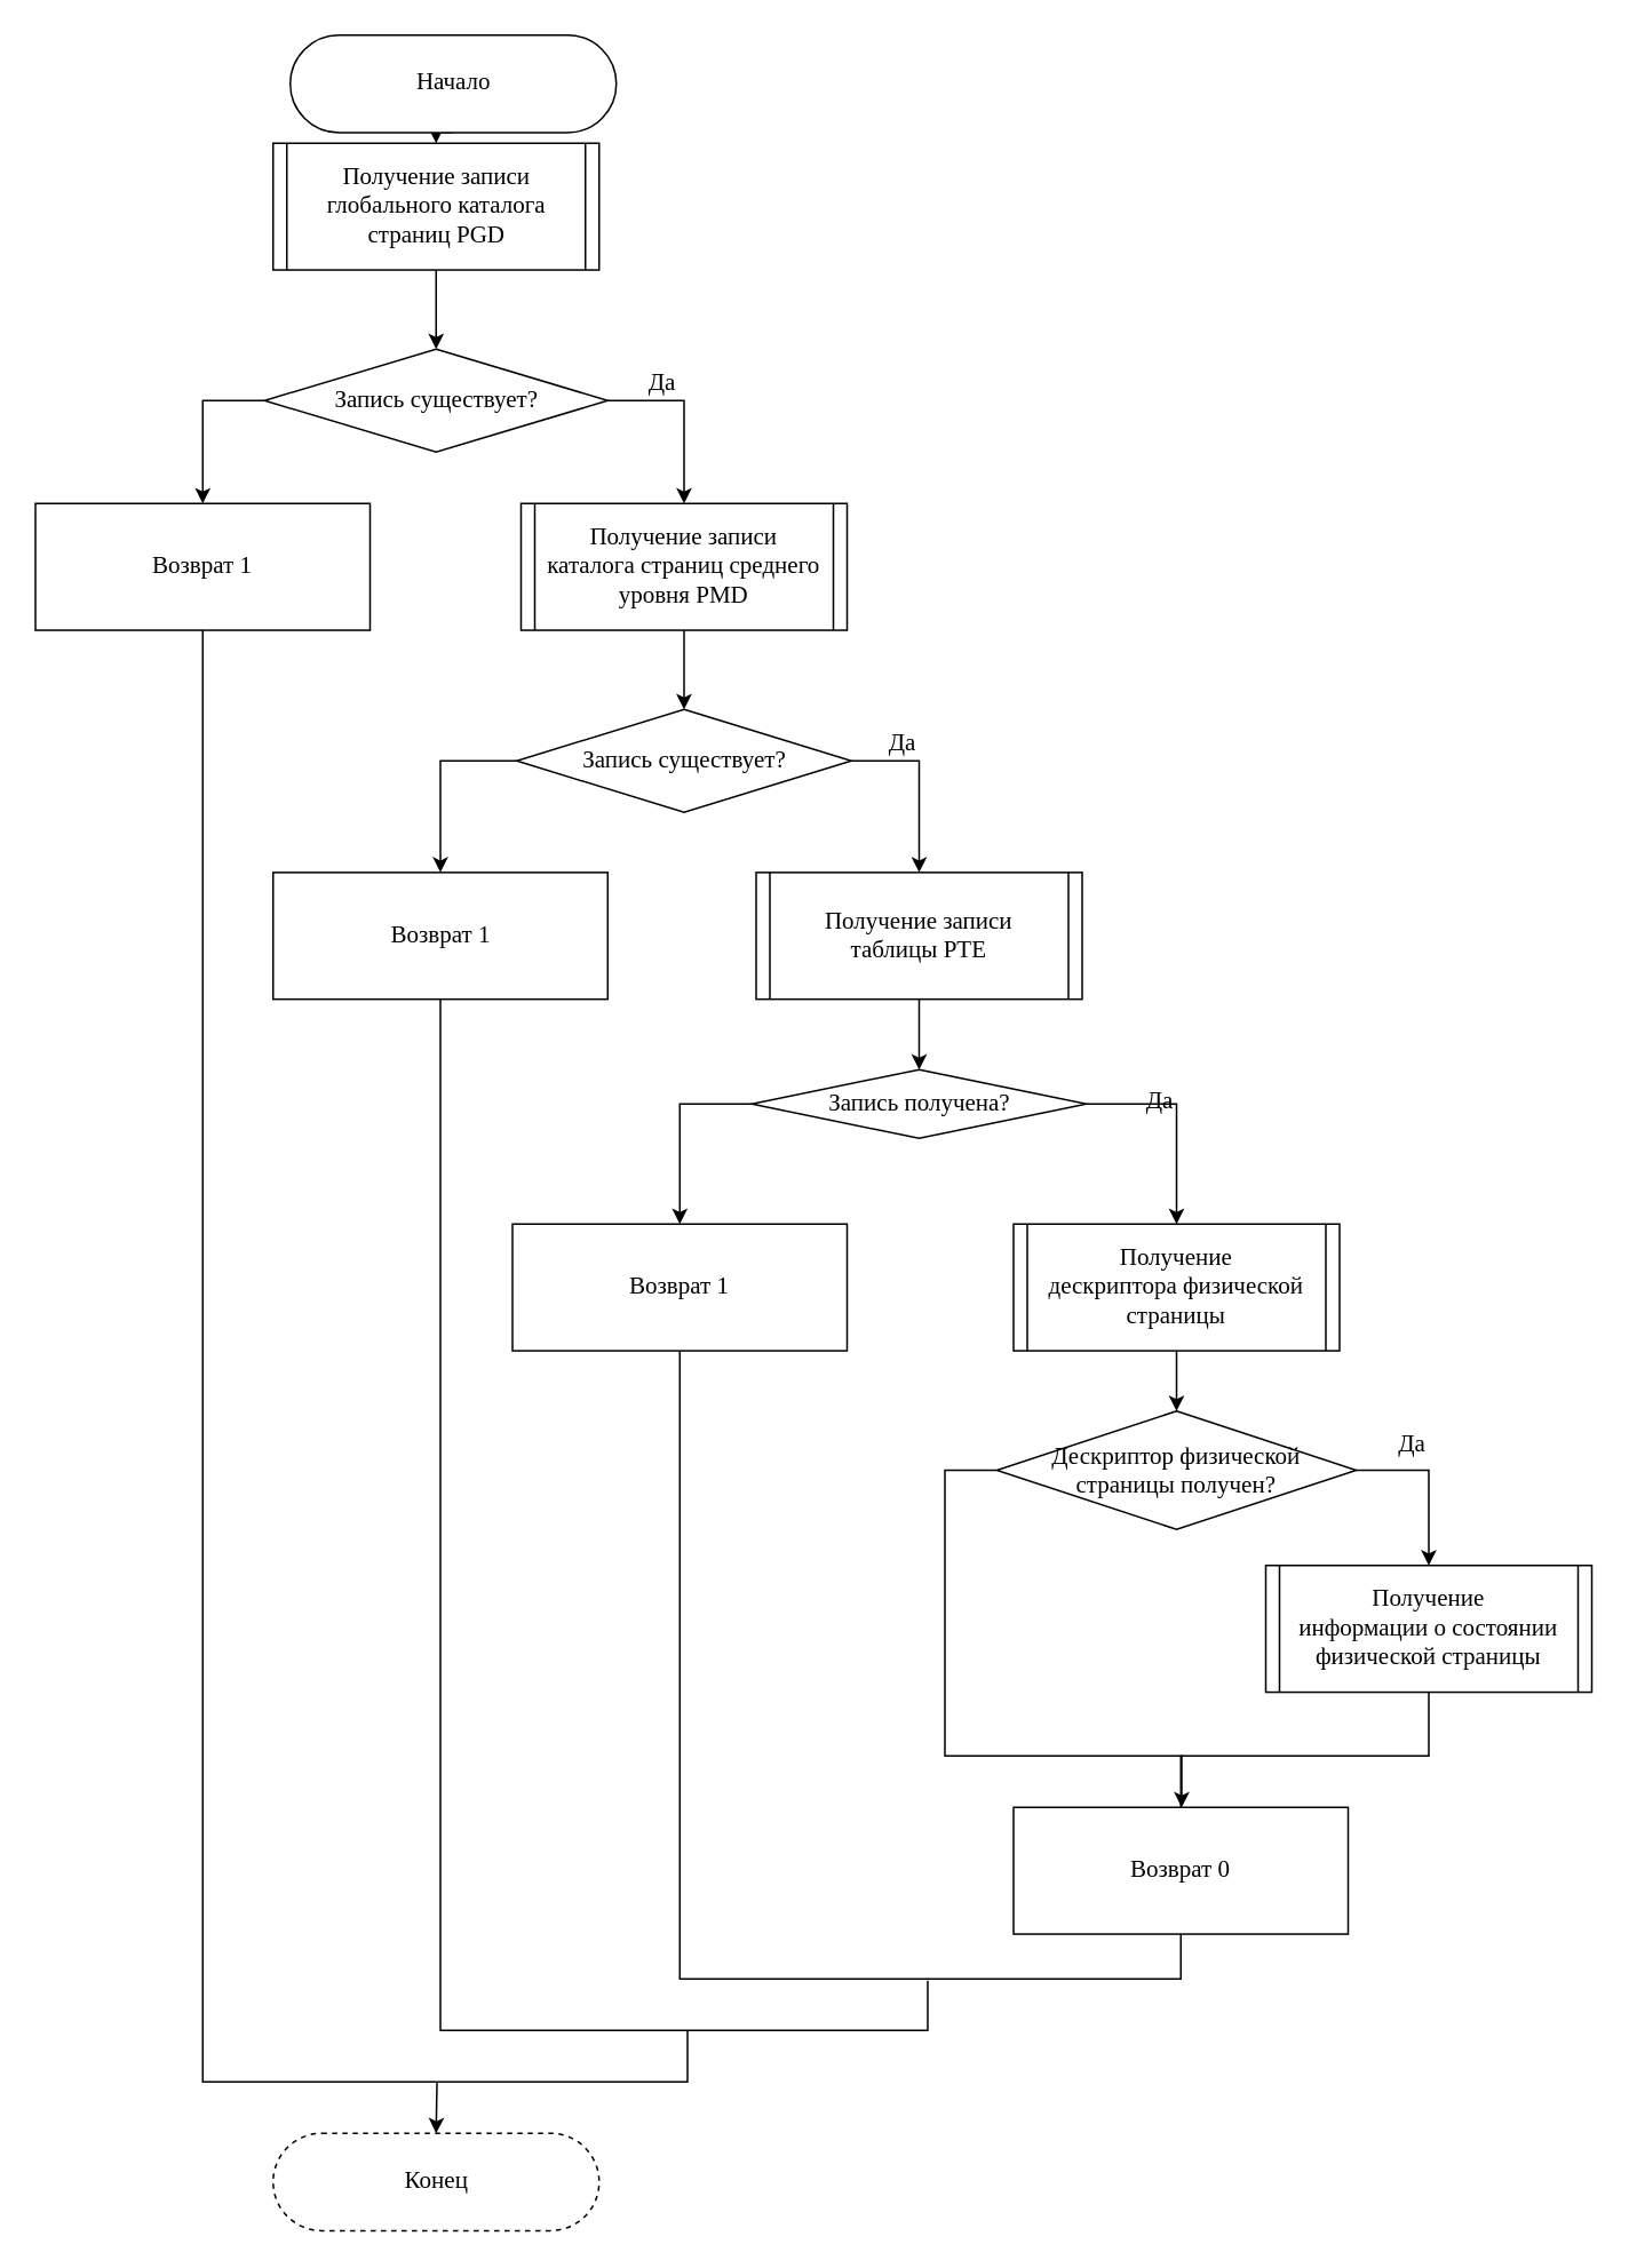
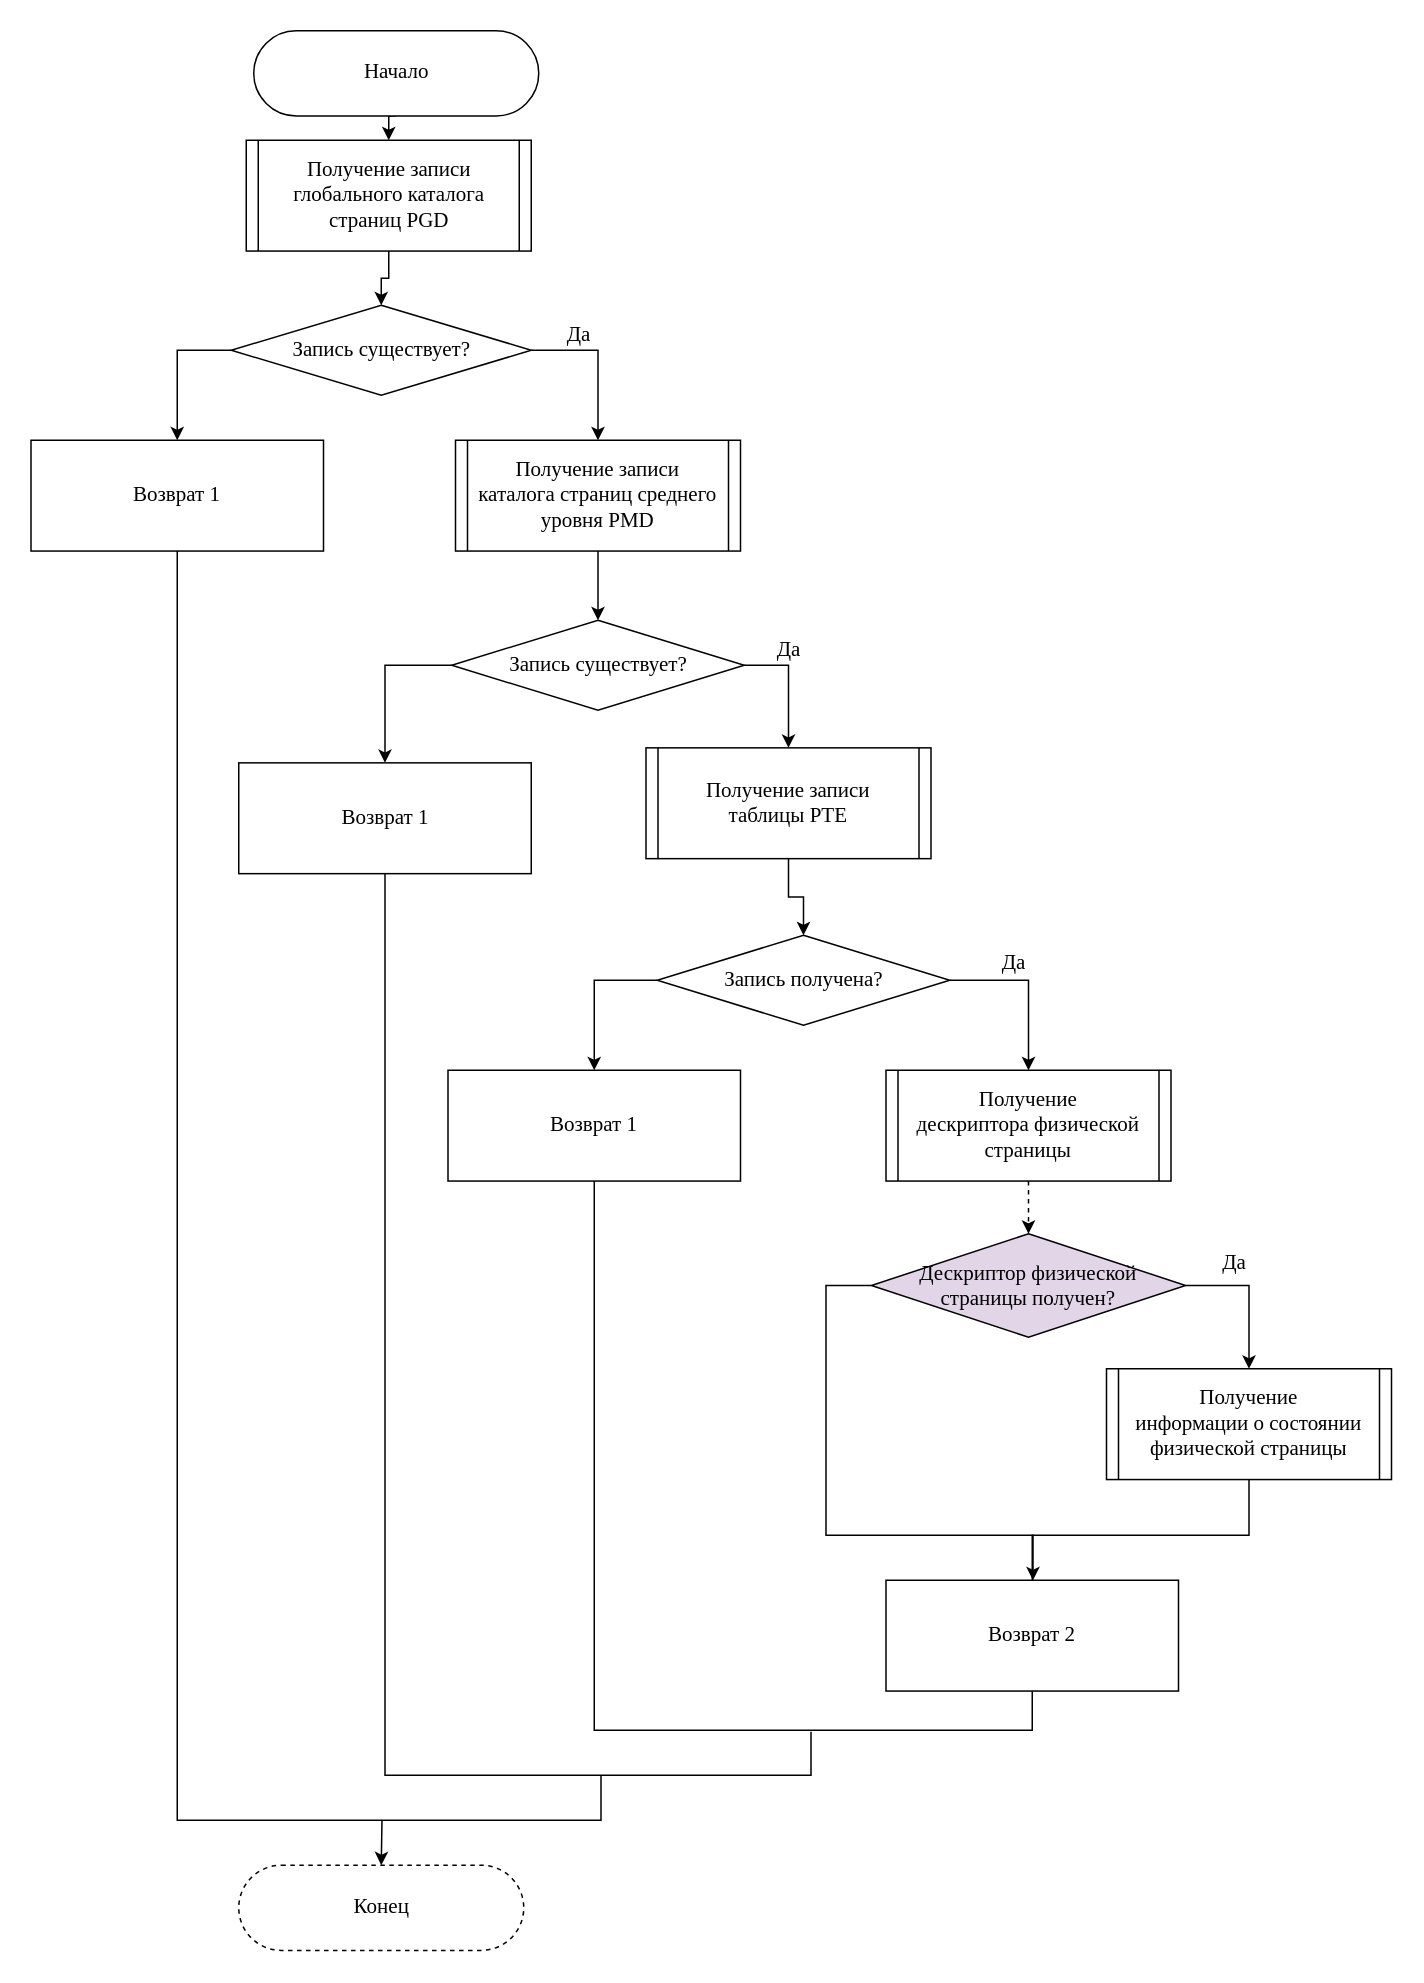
  <mxCell id="0" />
  <mxCell id="1" parent="0" />
  <mxCell id="2" style="edgeStyle=orthogonalEdgeStyle;rounded=0;jumpStyle=none;html=1;exitX=1;exitY=0.5;exitDx=0;exitDy=0;entryX=0.5;entryY=0;entryDx=0;entryDy=0;fontFamily=Times New Roman;fontSize=14;fontColor=default;startArrow=none;startFill=0;endArrow=classic;endFill=1;" parent="1" source="4" target="15" edge="1"><mxGeometry relative="1" as="geometry" /></mxCell>
  <mxCell id="3" style="edgeStyle=orthogonalEdgeStyle;rounded=0;jumpStyle=none;html=1;exitX=0;exitY=0.5;exitDx=0;exitDy=0;entryX=0.5;entryY=0;entryDx=0;entryDy=0;fontFamily=Times New Roman;fontSize=14;fontColor=default;startArrow=none;startFill=0;endArrow=classic;endFill=1;" parent="1" source="4" target="37" edge="1"><mxGeometry relative="1" as="geometry"><mxPoint x="-209.5" y="423.63" as="targetPoint" /></mxGeometry></mxCell>
  <mxCell id="4" value="Запись существует?" style="rhombus;whiteSpace=wrap;html=1;fontSize=14;fontFamily=Times New Roman;" parent="1" vertex="1"><mxGeometry x="153.5" y="203" width="200" height="60" as="geometry" /></mxCell>
  <mxCell id="5" style="edgeStyle=orthogonalEdgeStyle;rounded=0;jumpStyle=none;html=1;exitX=0;exitY=0.5;exitDx=0;exitDy=0;entryX=0.5;entryY=0;entryDx=0;entryDy=0;fontFamily=Times New Roman;fontSize=14;fontColor=default;startArrow=none;startFill=0;endArrow=classic;endFill=1;" parent="1" source="7" target="35" edge="1"><mxGeometry relative="1" as="geometry"><mxPoint x="-87" y="605" as="targetPoint" /></mxGeometry></mxCell>
  <mxCell id="6" style="edgeStyle=orthogonalEdgeStyle;rounded=0;jumpStyle=none;html=1;exitX=1;exitY=0.5;exitDx=0;exitDy=0;entryX=0.5;entryY=0;entryDx=0;entryDy=0;fontFamily=Times New Roman;fontSize=14;fontColor=default;startArrow=none;startFill=0;endArrow=classic;endFill=1;" parent="1" source="7" target="17" edge="1"><mxGeometry relative="1" as="geometry" /></mxCell>
  <mxCell id="7" value="Запись существует?" style="rhombus;whiteSpace=wrap;html=1;fontSize=14;fontFamily=Times New Roman;" parent="1" vertex="1"><mxGeometry x="300.5" y="413" width="195" height="60" as="geometry" /></mxCell>
  <mxCell id="8" value="Да" style="text;html=1;align=center;verticalAlign=middle;resizable=0;points=[];autosize=1;fontSize=14;fontFamily=Times New Roman;" parent="1" vertex="1"><mxGeometry x="370" y="213" width="30" height="20" as="geometry" /></mxCell>
  <mxCell id="9" value="Да" style="text;html=1;align=center;verticalAlign=middle;resizable=0;points=[];autosize=1;fontSize=14;fontFamily=Times New Roman;" parent="1" vertex="1"><mxGeometry x="510" y="423" width="30" height="20" as="geometry" /></mxCell>
  <mxCell id="10" style="edgeStyle=orthogonalEdgeStyle;rounded=0;jumpStyle=none;html=1;exitX=0.5;exitY=1;exitDx=0;exitDy=0;entryX=0.5;entryY=0;entryDx=0;entryDy=0;fontFamily=Times New Roman;fontSize=14;fontColor=default;startArrow=none;startFill=0;endArrow=classic;endFill=1;" parent="1" source="11" target="13" edge="1"><mxGeometry relative="1" as="geometry"><mxPoint x="253.5" y="65" as="targetPoint" /></mxGeometry></mxCell>
  <mxCell id="11" value="Начало" style="rounded=1;whiteSpace=wrap;html=1;arcSize=50;fontSize=14;fontFamily=Times New Roman;" parent="1" vertex="1"><mxGeometry x="168.5" y="20" width="190" height="56.75" as="geometry" /></mxCell>
  <mxCell id="12" style="edgeStyle=orthogonalEdgeStyle;rounded=0;jumpStyle=none;html=1;exitX=0.5;exitY=1;exitDx=0;exitDy=0;entryX=0.5;entryY=0;entryDx=0;entryDy=0;fontFamily=Times New Roman;fontSize=14;fontColor=default;startArrow=none;startFill=0;endArrow=classic;endFill=1;" parent="1" source="13" target="4" edge="1"><mxGeometry relative="1" as="geometry" /></mxCell>
- <mxCell id="13" value="Получение записи глобального каталога страниц PGD" style="shape=process;whiteSpace=wrap;html=1;backgroundOutline=1;fontSize=14;size=0.042;fontFamily=Times New Roman;" parent="1" vertex="1"><mxGeometry x="158.5" y="83" width="190" height="73.87" as="geometry" /></mxCell>
+ <mxCell id="13" value="Получение записи глобального каталога страниц PGD" style="shape=process;whiteSpace=wrap;html=1;backgroundOutline=1;fontSize=14;size=0.042;fontFamily=Times New Roman;" parent="1" vertex="1"><mxGeometry x="163.5" y="93" width="190" height="73.87" as="geometry" /></mxCell>
  <mxCell id="14" style="edgeStyle=orthogonalEdgeStyle;rounded=0;jumpStyle=none;html=1;exitX=0.5;exitY=1;exitDx=0;exitDy=0;entryX=0.5;entryY=0;entryDx=0;entryDy=0;fontFamily=Times New Roman;fontSize=14;fontColor=default;startArrow=none;startFill=0;endArrow=classic;endFill=1;" parent="1" source="15" target="7" edge="1"><mxGeometry relative="1" as="geometry" /></mxCell>
  <mxCell id="15" value="Получение записи&lt;br&gt;каталога страниц среднего уровня PMD" style="shape=process;whiteSpace=wrap;html=1;backgroundOutline=1;fontSize=14;size=0.042;fontFamily=Times New Roman;" parent="1" vertex="1"><mxGeometry x="303" y="293" width="190" height="73.87" as="geometry" /></mxCell>
  <mxCell id="16" style="edgeStyle=orthogonalEdgeStyle;rounded=0;orthogonalLoop=1;jettySize=auto;html=1;exitX=0.5;exitY=1;exitDx=0;exitDy=0;entryX=0.5;entryY=0;entryDx=0;entryDy=0;" parent="1" source="17" target="22" edge="1"><mxGeometry relative="1" as="geometry" /></mxCell>
- <mxCell id="17" value="&lt;span&gt;Получение записи &lt;br&gt;таблицы PTE&lt;/span&gt;" style="shape=process;whiteSpace=wrap;html=1;backgroundOutline=1;fontSize=14;size=0.042;fontFamily=Times New Roman;" parent="1" vertex="1"><mxGeometry x="440" y="508.07" width="190" height="73.87" as="geometry" /></mxCell>
- <mxCell id="18" style="edgeStyle=orthogonalEdgeStyle;rounded=0;orthogonalLoop=1;jettySize=auto;html=1;exitX=0.5;exitY=1;exitDx=0;exitDy=0;entryX=0.5;entryY=0;entryDx=0;entryDy=0;" parent="1" source="19" target="26" edge="1"><mxGeometry relative="1" as="geometry" /></mxCell>
+ <mxCell id="17" value="&lt;span&gt;Получение записи &lt;br&gt;таблицы PTE&lt;/span&gt;" style="shape=process;whiteSpace=wrap;html=1;backgroundOutline=1;fontSize=14;size=0.042;fontFamily=Times New Roman;" parent="1" vertex="1"><mxGeometry x="430" y="498.07" width="190" height="73.87" as="geometry" /></mxCell>
+ <mxCell id="18" style="edgeStyle=orthogonalEdgeStyle;rounded=0;orthogonalLoop=1;jettySize=auto;html=1;exitX=0.5;exitY=1;exitDx=0;exitDy=0;entryX=0.5;entryY=0;entryDx=0;entryDy=0;dashed=1;" parent="1" source="19" target="26" edge="1"><mxGeometry relative="1" as="geometry" /></mxCell>
  <mxCell id="19" value="&lt;span&gt;Получение&lt;br&gt;дескриптора физической страницы&lt;br&gt;&lt;/span&gt;" style="shape=process;whiteSpace=wrap;html=1;backgroundOutline=1;fontSize=14;size=0.042;fontFamily=Times New Roman;" parent="1" vertex="1"><mxGeometry x="590" y="713" width="190" height="73.87" as="geometry" /></mxCell>
  <mxCell id="20" style="edgeStyle=orthogonalEdgeStyle;rounded=0;orthogonalLoop=1;jettySize=auto;html=1;exitX=1;exitY=0.5;exitDx=0;exitDy=0;entryX=0.5;entryY=0;entryDx=0;entryDy=0;" parent="1" source="22" target="19" edge="1"><mxGeometry relative="1" as="geometry" /></mxCell>
  <mxCell id="21" style="edgeStyle=orthogonalEdgeStyle;rounded=0;orthogonalLoop=1;jettySize=auto;html=1;exitX=0;exitY=0.5;exitDx=0;exitDy=0;entryX=0.5;entryY=0;entryDx=0;entryDy=0;" parent="1" source="22" target="33" edge="1"><mxGeometry relative="1" as="geometry" /></mxCell>
- <mxCell id="22" value="Запись получена?" style="rhombus;whiteSpace=wrap;html=1;fontSize=14;fontFamily=Times New Roman;" parent="1" vertex="1"><mxGeometry x="437.5" y="623" width="195" height="40" as="geometry" /></mxCell>
+ <mxCell id="22" value="Запись получена?" style="rhombus;whiteSpace=wrap;html=1;fontSize=14;fontFamily=Times New Roman;" parent="1" vertex="1"><mxGeometry x="437.5" y="623" width="195" height="60" as="geometry" /></mxCell>
  <mxCell id="23" style="edgeStyle=orthogonalEdgeStyle;rounded=0;orthogonalLoop=1;jettySize=auto;html=1;exitX=0.5;exitY=1;exitDx=0;exitDy=0;entryX=0.5;entryY=0;entryDx=0;entryDy=0;endArrow=none;endFill=0;" parent="1" source="38" target="29" edge="1"><mxGeometry relative="1" as="geometry"><Array as="points"><mxPoint x="832" y="1023" /><mxPoint x="688" y="1023" /></Array><mxPoint x="817.5" y="995.62" as="sourcePoint" /></mxGeometry></mxCell>
  <mxCell id="24" style="edgeStyle=orthogonalEdgeStyle;rounded=0;orthogonalLoop=1;jettySize=auto;html=1;exitX=1;exitY=0.5;exitDx=0;exitDy=0;entryX=0.5;entryY=0;entryDx=0;entryDy=0;" parent="1" source="26" target="38" edge="1"><mxGeometry relative="1" as="geometry"><mxPoint x="817.5" y="921.75" as="targetPoint" /></mxGeometry></mxCell>
  <mxCell id="25" style="edgeStyle=orthogonalEdgeStyle;rounded=0;orthogonalLoop=1;jettySize=auto;html=1;exitX=0;exitY=0.5;exitDx=0;exitDy=0;" parent="1" source="26" target="29" edge="1"><mxGeometry relative="1" as="geometry"><Array as="points"><mxPoint x="550" y="857" /><mxPoint x="550" y="1023" /><mxPoint x="688" y="1023" /></Array></mxGeometry></mxCell>
- <mxCell id="26" value="Дескриптор физической &lt;br&gt;страницы получен?" style="rhombus;whiteSpace=wrap;html=1;fontSize=14;fontFamily=Times New Roman;" parent="1" vertex="1"><mxGeometry x="580.25" y="822" width="209.5" height="69" as="geometry" /></mxCell>
+ <mxCell id="26" value="Дескриптор физической &lt;br&gt;страницы получен?" style="rhombus;whiteSpace=wrap;html=1;fontSize=14;fontFamily=Times New Roman;fillColor=#e1d5e7;" parent="1" vertex="1"><mxGeometry x="580.25" y="822" width="209.5" height="69" as="geometry" /></mxCell>
  <mxCell id="27" value="Да" style="text;html=1;align=center;verticalAlign=middle;resizable=0;points=[];autosize=1;fontSize=14;fontFamily=Times New Roman;" parent="1" vertex="1"><mxGeometry x="660" y="631.93" width="30" height="20" as="geometry" /></mxCell>
  <mxCell id="28" value="Да" style="text;html=1;align=center;verticalAlign=middle;resizable=0;points=[];autosize=1;fontSize=14;fontFamily=Times New Roman;" parent="1" vertex="1"><mxGeometry x="807" y="832" width="30" height="20" as="geometry" /></mxCell>
- <mxCell id="29" value="Возврат 0" style="rounded=0;whiteSpace=wrap;html=1;fontSize=14;fontFamily=Times New Roman;" parent="1" vertex="1"><mxGeometry x="590" y="1053" width="195" height="73.87" as="geometry" /></mxCell>
+ <mxCell id="29" value="Возврат 2" style="rounded=0;whiteSpace=wrap;html=1;fontSize=14;fontFamily=Times New Roman;" parent="1" vertex="1"><mxGeometry x="590" y="1053" width="195" height="73.87" as="geometry" /></mxCell>
  <mxCell id="30" style="edgeStyle=orthogonalEdgeStyle;rounded=0;orthogonalLoop=1;jettySize=auto;html=1;exitX=0.5;exitY=0;exitDx=0;exitDy=0;startArrow=classic;startFill=1;endArrow=none;endFill=0;" parent="1" source="31" edge="1"><mxGeometry relative="1" as="geometry"><mxPoint x="254" y="1213" as="targetPoint" /></mxGeometry></mxCell>
  <mxCell id="31" value="Конец" style="rounded=1;whiteSpace=wrap;html=1;arcSize=50;fontSize=14;fontFamily=Times New Roman;dashed=1;" parent="1" vertex="1"><mxGeometry x="158.5" y="1243" width="190" height="56.75" as="geometry" /></mxCell>
  <mxCell id="32" style="edgeStyle=orthogonalEdgeStyle;rounded=0;orthogonalLoop=1;jettySize=auto;html=1;exitX=0.5;exitY=1;exitDx=0;exitDy=0;entryX=0.5;entryY=1;entryDx=0;entryDy=0;endArrow=none;endFill=0;" parent="1" source="33" target="29" edge="1"><mxGeometry relative="1" as="geometry"><Array as="points"><mxPoint x="396" y="1153" /><mxPoint x="688" y="1153" /></Array></mxGeometry></mxCell>
  <mxCell id="33" value="Возврат 1" style="rounded=0;whiteSpace=wrap;html=1;fontSize=14;fontFamily=Times New Roman;" parent="1" vertex="1"><mxGeometry x="298" y="713" width="195" height="73.87" as="geometry" /></mxCell>
  <mxCell id="34" style="edgeStyle=orthogonalEdgeStyle;rounded=0;orthogonalLoop=1;jettySize=auto;html=1;exitX=0.5;exitY=1;exitDx=0;exitDy=0;endArrow=none;endFill=0;" parent="1" source="35" edge="1"><mxGeometry relative="1" as="geometry"><mxPoint x="540" y="1154" as="targetPoint" /><Array as="points"><mxPoint x="256" y="1183" /><mxPoint x="540" y="1183" /></Array></mxGeometry></mxCell>
  <mxCell id="35" value="Возврат 1" style="rounded=0;whiteSpace=wrap;html=1;fontSize=14;fontFamily=Times New Roman;" parent="1" vertex="1"><mxGeometry x="158.5" y="508.07" width="195" height="73.87" as="geometry" /></mxCell>
  <mxCell id="36" style="edgeStyle=orthogonalEdgeStyle;rounded=0;orthogonalLoop=1;jettySize=auto;html=1;exitX=0.5;exitY=1;exitDx=0;exitDy=0;endArrow=none;endFill=0;" parent="1" source="37" edge="1"><mxGeometry relative="1" as="geometry"><mxPoint x="400" y="1183" as="targetPoint" /><Array as="points"><mxPoint x="118" y="1213" /><mxPoint x="400" y="1213" /></Array></mxGeometry></mxCell>
  <mxCell id="37" value="Возврат 1" style="rounded=0;whiteSpace=wrap;html=1;fontSize=14;fontFamily=Times New Roman;" parent="1" vertex="1"><mxGeometry x="20" y="293" width="195" height="73.87" as="geometry" /></mxCell>
  <mxCell id="38" value="&lt;span&gt;Получение&lt;br&gt;информации о состоянии физической страницы&lt;br&gt;&lt;/span&gt;" style="shape=process;whiteSpace=wrap;html=1;backgroundOutline=1;fontSize=14;size=0.042;fontFamily=Times New Roman;" vertex="1" parent="1"><mxGeometry x="737" y="912" width="190" height="73.87" as="geometry" /></mxCell>
